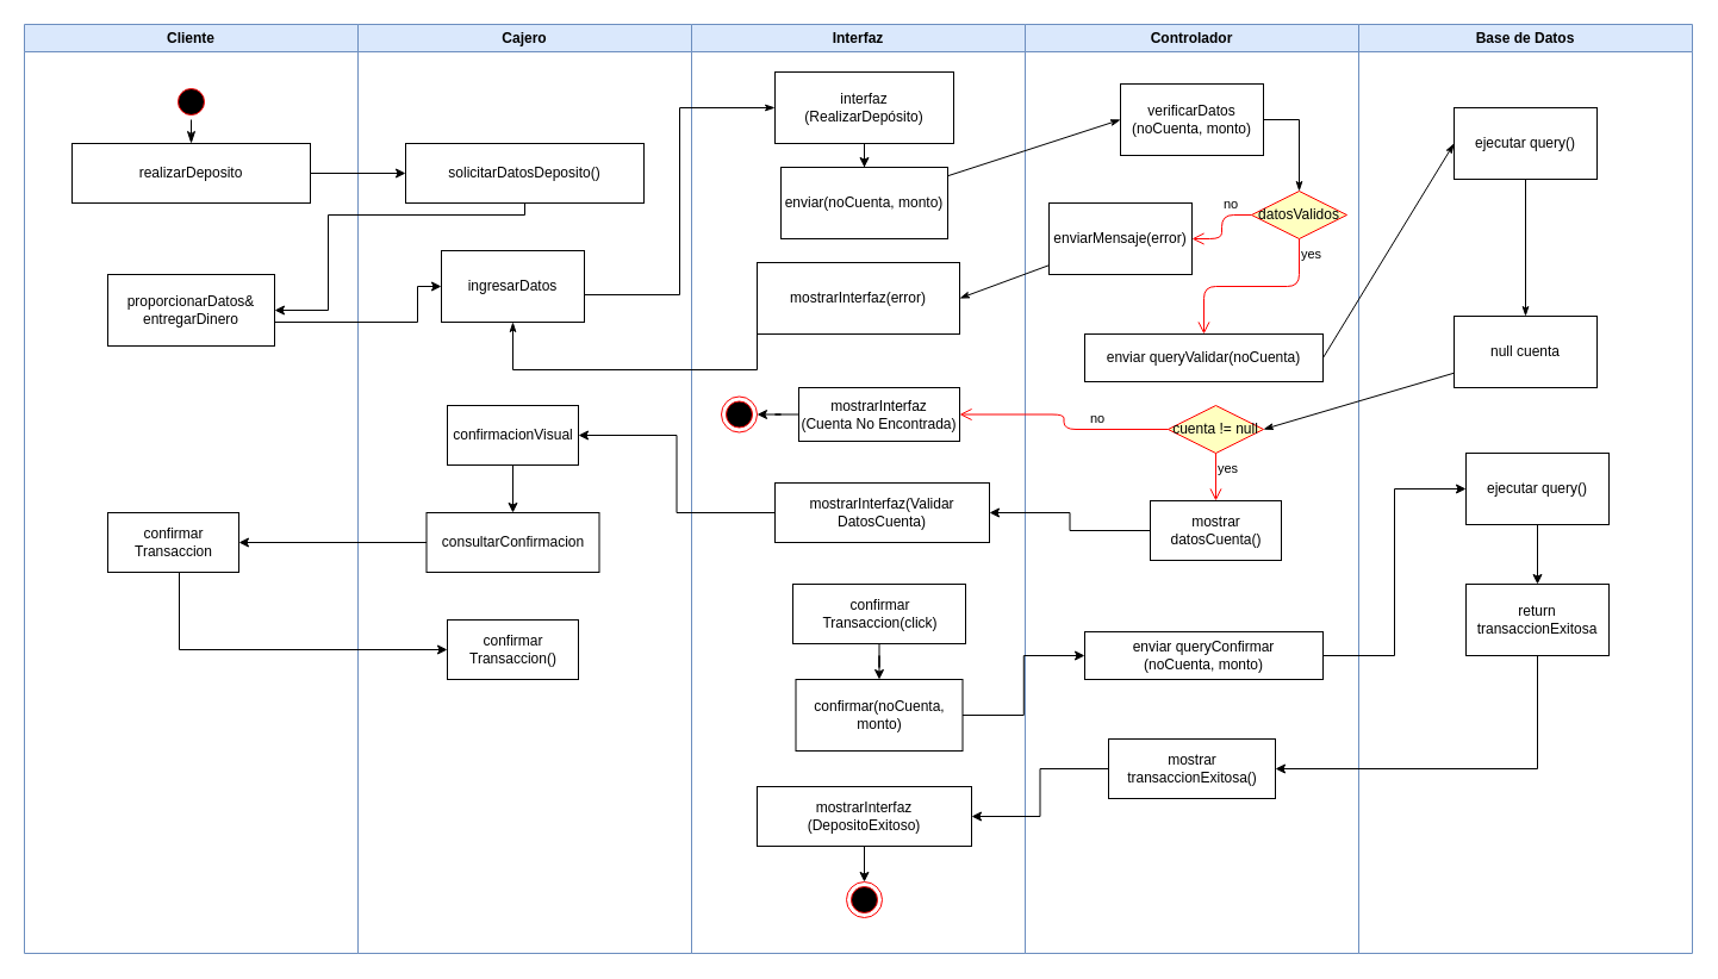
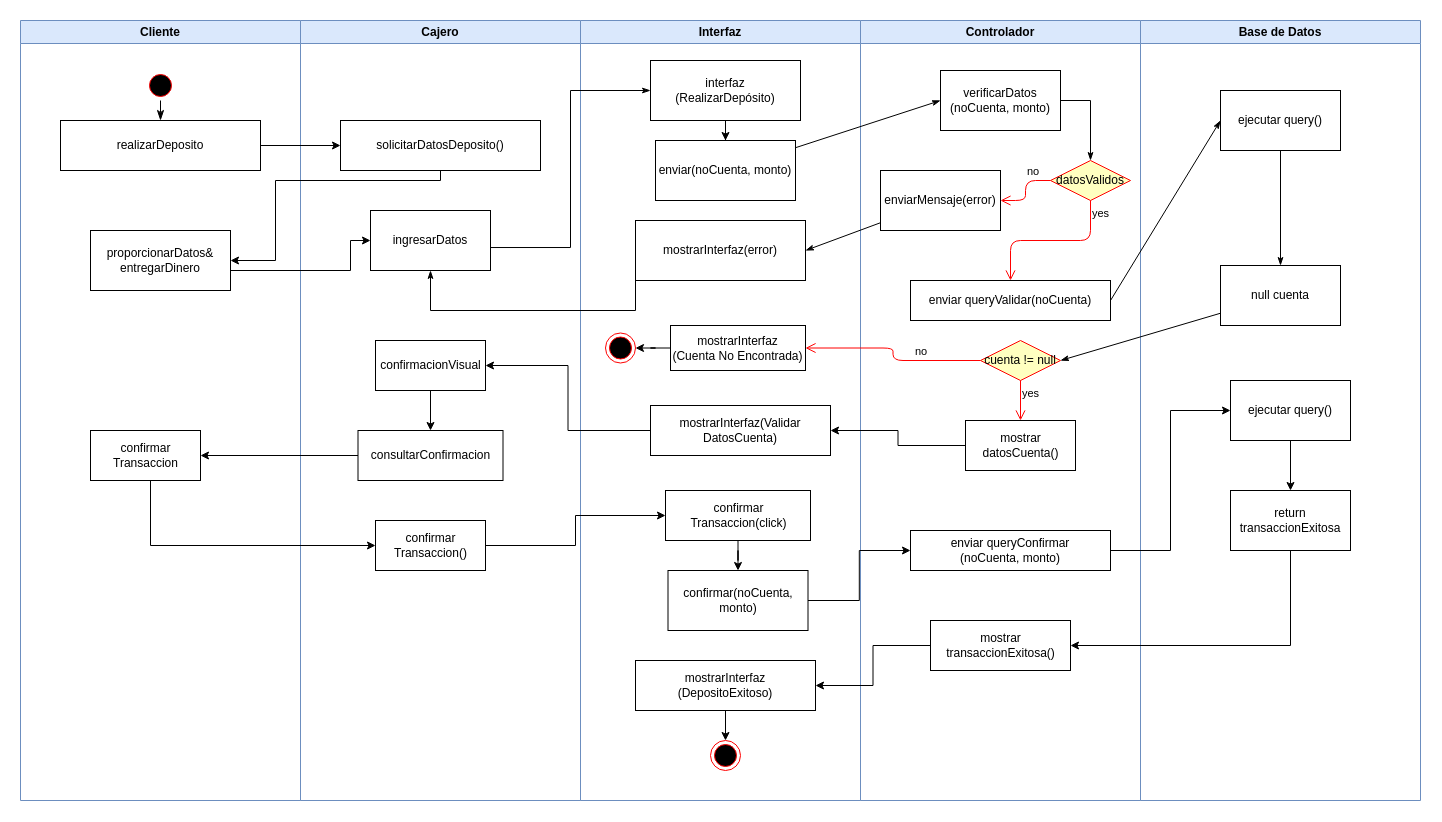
  <mxCell id="0" />
  <mxCell id="1" parent="0" />
  <mxCell id="2" value="Cajero" style="swimlane;whiteSpace=wrap;shadow=0;fillColor=#dae8fc;strokeColor=#6c8ebf;" parent="1" vertex="1"><mxGeometry x="300" y="20" width="280" height="780" as="geometry" /></mxCell>
  <mxCell id="3" value="solicitarDatosDeposito()" style="rounded=0;whiteSpace=wrap;html=1;shadow=0;" parent="2" vertex="1"><mxGeometry x="40" y="100" width="200" height="50" as="geometry" /></mxCell>
  <mxCell id="4" value="ingresarDatos" style="rounded=0;whiteSpace=wrap;html=1;shadow=0;" parent="2" vertex="1"><mxGeometry x="70" y="190" width="120" height="60" as="geometry" /></mxCell>
  <mxCell id="5" style="edgeStyle=orthogonalEdgeStyle;rounded=0;orthogonalLoop=1;jettySize=auto;html=1;entryX=0.5;entryY=0;entryDx=0;entryDy=0;" parent="2" source="6" target="7" edge="1"><mxGeometry relative="1" as="geometry" /></mxCell>
  <mxCell id="6" value="confirmacionVisual" style="html=1;" parent="2" vertex="1"><mxGeometry x="75" y="320" width="110" height="50" as="geometry" /></mxCell>
  <mxCell id="7" value="consultarConfirmacion" style="html=1;" parent="2" vertex="1"><mxGeometry x="57.5" y="410" width="145" height="50" as="geometry" /></mxCell>
  <mxCell id="8" value="confirmar&lt;br&gt;Transaccion()" style="html=1;" parent="2" vertex="1"><mxGeometry x="75" y="500" width="110" height="50" as="geometry" /></mxCell>
  <mxCell id="9" value="Interfaz" style="swimlane;whiteSpace=wrap;shadow=0;fillColor=#dae8fc;strokeColor=#6c8ebf;" parent="1" vertex="1"><mxGeometry x="580" y="20" width="280" height="780" as="geometry" /></mxCell>
  <mxCell id="10" value="enviar(noCuenta, monto)" style="rounded=0;whiteSpace=wrap;html=1;shadow=0;" parent="9" vertex="1"><mxGeometry x="75" y="120" width="140" height="60" as="geometry" /></mxCell>
  <mxCell id="11" value="mostrarInterfaz(error)" style="rounded=0;whiteSpace=wrap;html=1;shadow=0;glass=0;strokeColor=#000000;" parent="9" vertex="1"><mxGeometry x="55" y="200" width="170" height="60" as="geometry" /></mxCell>
  <mxCell id="12" value="mostrarInterfaz(Validar&lt;br&gt;DatosCuenta)" style="rounded=0;whiteSpace=wrap;html=1;shadow=0;glass=0;strokeColor=#000000;" parent="9" vertex="1"><mxGeometry x="70" y="385" width="180" height="50" as="geometry" /></mxCell>
  <mxCell id="13" style="edgeStyle=orthogonalEdgeStyle;rounded=0;orthogonalLoop=1;jettySize=auto;html=1;entryX=0.5;entryY=0;entryDx=0;entryDy=0;" parent="9" source="14" target="10" edge="1"><mxGeometry relative="1" as="geometry" /></mxCell>
  <mxCell id="14" value="interfaz&lt;br&gt;(RealizarDepósito)" style="rounded=0;whiteSpace=wrap;html=1;shadow=0;glass=0;strokeColor=#000000;" parent="9" vertex="1"><mxGeometry x="70" y="40" width="150" height="60" as="geometry" /></mxCell>
  <mxCell id="15" style="edgeStyle=orthogonalEdgeStyle;rounded=0;orthogonalLoop=1;jettySize=auto;html=1;entryX=1;entryY=0.5;entryDx=0;entryDy=0;" parent="9" source="16" target="17" edge="1"><mxGeometry relative="1" as="geometry" /></mxCell>
  <mxCell id="16" value="mostrarInterfaz&lt;br&gt;(Cuenta No Encontrada)" style="rounded=0;whiteSpace=wrap;html=1;shadow=0;glass=0;strokeColor=#000000;" parent="9" vertex="1"><mxGeometry x="90" y="305" width="135" height="45" as="geometry" /></mxCell>
  <mxCell id="17" value="" style="ellipse;html=1;shape=endState;fillColor=#000000;strokeColor=#ff0000;" parent="9" vertex="1"><mxGeometry x="25" y="312.5" width="30" height="30" as="geometry" /></mxCell>
  <mxCell id="18" style="edgeStyle=orthogonalEdgeStyle;rounded=0;orthogonalLoop=1;jettySize=auto;html=1;entryX=0.5;entryY=0;entryDx=0;entryDy=0;" parent="9" source="19" target="20" edge="1"><mxGeometry relative="1" as="geometry" /></mxCell>
  <mxCell id="19" value="confirmar&lt;br&gt;Transaccion(click)" style="html=1;" parent="9" vertex="1"><mxGeometry x="85" y="470" width="145" height="50" as="geometry" /></mxCell>
  <mxCell id="20" value="confirmar(noCuenta, monto)" style="rounded=0;whiteSpace=wrap;html=1;shadow=0;" parent="9" vertex="1"><mxGeometry x="87.5" y="550" width="140" height="60" as="geometry" /></mxCell>
  <mxCell id="21" style="edgeStyle=orthogonalEdgeStyle;rounded=0;orthogonalLoop=1;jettySize=auto;html=1;entryX=0.5;entryY=0;entryDx=0;entryDy=0;" parent="9" source="22" target="23" edge="1"><mxGeometry relative="1" as="geometry" /></mxCell>
  <mxCell id="22" value="mostrarInterfaz&lt;br&gt;(DepositoExitoso)" style="rounded=0;whiteSpace=wrap;html=1;shadow=0;glass=0;strokeColor=#000000;" parent="9" vertex="1"><mxGeometry x="55" y="640" width="180" height="50" as="geometry" /></mxCell>
  <mxCell id="23" value="" style="ellipse;html=1;shape=endState;fillColor=#000000;strokeColor=#ff0000;" parent="9" vertex="1"><mxGeometry x="130" y="720" width="30" height="30" as="geometry" /></mxCell>
  <mxCell id="24" value="Controlador" style="swimlane;whiteSpace=wrap;shadow=0;fillColor=#dae8fc;strokeColor=#6c8ebf;" parent="1" vertex="1"><mxGeometry x="860" y="20" width="280" height="780" as="geometry" /></mxCell>
  <mxCell id="25" style="rounded=0;orthogonalLoop=1;jettySize=auto;html=1;shadow=0;endArrow=classicThin;endFill=1;entryX=0.5;entryY=0;entryDx=0;entryDy=0;exitX=1;exitY=0.5;exitDx=0;exitDy=0;" parent="24" source="26" target="28" edge="1"><mxGeometry relative="1" as="geometry"><mxPoint x="140" y="160" as="targetPoint" /><Array as="points"><mxPoint x="230" y="80" /></Array></mxGeometry></mxCell>
  <mxCell id="26" value="verificarDatos&lt;br&gt;(noCuenta, monto)" style="rounded=0;whiteSpace=wrap;html=1;shadow=0;glass=0;" parent="24" vertex="1"><mxGeometry x="80" y="50" width="120" height="60" as="geometry" /></mxCell>
  <mxCell id="27" value="enviar queryValidar(noCuenta)" style="rounded=0;whiteSpace=wrap;html=1;shadow=0;glass=0;" parent="24" vertex="1"><mxGeometry x="50" y="260" width="200" height="40" as="geometry" /></mxCell>
  <mxCell id="28" value="datosValidos" style="rhombus;whiteSpace=wrap;html=1;fillColor=#ffffc0;strokeColor=#ff0000;rounded=0;shadow=0;glass=0;" parent="24" vertex="1"><mxGeometry x="190" y="140" width="80" height="40" as="geometry" /></mxCell>
  <mxCell id="29" value="no" style="edgeStyle=orthogonalEdgeStyle;html=1;align=left;verticalAlign=bottom;endArrow=open;endSize=8;strokeColor=#ff0000;shadow=0;exitX=0;exitY=0.5;exitDx=0;exitDy=0;entryX=1;entryY=0.5;entryDx=0;entryDy=0;" parent="24" source="28" target="31" edge="1"><mxGeometry x="-0.286" relative="1" as="geometry"><mxPoint x="80" y="260" as="targetPoint" /><mxPoint as="offset" /></mxGeometry></mxCell>
  <mxCell id="30" value="yes" style="edgeStyle=orthogonalEdgeStyle;html=1;align=left;verticalAlign=top;endArrow=open;endSize=8;strokeColor=#ff0000;shadow=0;entryX=0.5;entryY=0;entryDx=0;entryDy=0;" parent="24" source="28" target="27" edge="1"><mxGeometry x="-1" relative="1" as="geometry"><mxPoint x="210" y="275" as="targetPoint" /></mxGeometry></mxCell>
  <mxCell id="31" value="enviarMensaje(error)" style="rounded=0;whiteSpace=wrap;html=1;shadow=0;glass=0;strokeColor=#000000;" parent="24" vertex="1"><mxGeometry x="20" y="150" width="120" height="60" as="geometry" /></mxCell>
  <mxCell id="32" value="cuenta != null" style="rhombus;whiteSpace=wrap;html=1;fillColor=#ffffc0;strokeColor=#ff0000;rounded=0;shadow=0;glass=0;" parent="24" vertex="1"><mxGeometry x="120" y="320" width="80" height="40" as="geometry" /></mxCell>
  <mxCell id="33" value="mostrar &lt;br&gt;datosCuenta()" style="html=1;" parent="24" vertex="1"><mxGeometry x="105" y="400" width="110" height="50" as="geometry" /></mxCell>
  <mxCell id="34" value="yes" style="edgeStyle=orthogonalEdgeStyle;html=1;align=left;verticalAlign=top;endArrow=open;endSize=8;strokeColor=#ff0000;exitX=0.5;exitY=1;exitDx=0;exitDy=0;entryX=0.5;entryY=0;entryDx=0;entryDy=0;" parent="24" source="32" target="33" edge="1"><mxGeometry x="-1" relative="1" as="geometry"><mxPoint x="160" y="410" as="targetPoint" /><mxPoint x="110" y="400" as="sourcePoint" /></mxGeometry></mxCell>
  <mxCell id="35" value="enviar queryConfirmar&lt;br&gt;(noCuenta, monto)" style="rounded=0;whiteSpace=wrap;html=1;shadow=0;glass=0;" parent="24" vertex="1"><mxGeometry x="50" y="510" width="200" height="40" as="geometry" /></mxCell>
  <mxCell id="36" value="mostrar &lt;br&gt;transaccionExitosa()" style="html=1;" parent="24" vertex="1"><mxGeometry x="70" y="600" width="140" height="50" as="geometry" /></mxCell>
  <mxCell id="37" value="Base de Datos" style="swimlane;whiteSpace=wrap;shadow=0;fillColor=#dae8fc;strokeColor=#6c8ebf;" parent="1" vertex="1"><mxGeometry x="1140" y="20" width="280" height="780" as="geometry" /></mxCell>
  <mxCell id="38" style="edgeStyle=none;rounded=0;orthogonalLoop=1;jettySize=auto;html=1;entryX=0.5;entryY=0;entryDx=0;entryDy=0;shadow=0;endArrow=classicThin;endFill=1;strokeColor=#000000;" parent="37" source="39" target="40" edge="1"><mxGeometry relative="1" as="geometry" /></mxCell>
  <mxCell id="39" value="ejecutar query()" style="rounded=0;whiteSpace=wrap;html=1;shadow=0;glass=0;" parent="37" vertex="1"><mxGeometry x="80" y="70" width="120" height="60" as="geometry" /></mxCell>
  <mxCell id="40" value="null cuenta" style="rounded=0;whiteSpace=wrap;html=1;shadow=0;glass=0;" parent="37" vertex="1"><mxGeometry x="80" y="245" width="120" height="60" as="geometry" /></mxCell>
  <mxCell id="41" style="edgeStyle=orthogonalEdgeStyle;rounded=0;orthogonalLoop=1;jettySize=auto;html=1;entryX=0.5;entryY=0;entryDx=0;entryDy=0;" parent="37" source="42" target="43" edge="1"><mxGeometry relative="1" as="geometry" /></mxCell>
  <mxCell id="42" value="ejecutar query()" style="rounded=0;whiteSpace=wrap;html=1;shadow=0;glass=0;" parent="37" vertex="1"><mxGeometry x="90" y="360" width="120" height="60" as="geometry" /></mxCell>
  <mxCell id="43" value="return transaccionExitosa" style="rounded=0;whiteSpace=wrap;html=1;shadow=0;glass=0;" parent="37" vertex="1"><mxGeometry x="90" y="470" width="120" height="60" as="geometry" /></mxCell>
  <mxCell id="44" value="" style="endArrow=classicThin;html=1;exitX=1;exitY=0.617;exitDx=0;exitDy=0;exitPerimeter=0;entryX=0;entryY=0.5;entryDx=0;entryDy=0;endFill=1;shadow=0;edgeStyle=elbowEdgeStyle;rounded=0;" parent="1" source="4" target="14" edge="1"><mxGeometry width="50" height="50" relative="1" as="geometry"><mxPoint x="620" y="320" as="sourcePoint" /><mxPoint x="670" y="270" as="targetPoint" /></mxGeometry></mxCell>
  <mxCell id="45" style="rounded=0;orthogonalLoop=1;jettySize=auto;html=1;entryX=0;entryY=0.5;entryDx=0;entryDy=0;endArrow=classicThin;endFill=1;strokeColor=#000000;shadow=0;" parent="1" source="10" target="26" edge="1"><mxGeometry relative="1" as="geometry" /></mxCell>
  <mxCell id="46" style="rounded=0;orthogonalLoop=1;jettySize=auto;html=1;entryX=0;entryY=0.5;entryDx=0;entryDy=0;shadow=0;endArrow=classicThin;endFill=1;strokeColor=#000000;exitX=1;exitY=0.5;exitDx=0;exitDy=0;" parent="1" source="27" target="39" edge="1"><mxGeometry relative="1" as="geometry" /></mxCell>
  <mxCell id="47" style="rounded=0;orthogonalLoop=1;jettySize=auto;html=1;entryX=1;entryY=0.5;entryDx=0;entryDy=0;shadow=0;endArrow=classicThin;endFill=1;strokeColor=#000000;" parent="1" source="31" target="11" edge="1"><mxGeometry relative="1" as="geometry" /></mxCell>
  <mxCell id="48" style="rounded=0;orthogonalLoop=1;jettySize=auto;html=1;entryX=1;entryY=0.5;entryDx=0;entryDy=0;shadow=0;endArrow=classicThin;endFill=1;strokeColor=#000000;" parent="1" source="40" target="32" edge="1"><mxGeometry relative="1" as="geometry"><mxPoint x="1050" y="360" as="targetPoint" /></mxGeometry></mxCell>
  <mxCell id="49" style="edgeStyle=elbowEdgeStyle;rounded=0;orthogonalLoop=1;jettySize=auto;html=1;entryX=0.5;entryY=1;entryDx=0;entryDy=0;shadow=0;endArrow=classicThin;endFill=1;strokeColor=#000000;exitX=0;exitY=0.5;exitDx=0;exitDy=0;" parent="1" source="11" target="4" edge="1"><mxGeometry relative="1" as="geometry"><Array as="points"><mxPoint x="430" y="310" /></Array></mxGeometry></mxCell>
  <mxCell id="50" value="Cliente" style="swimlane;whiteSpace=wrap;shadow=0;fillColor=#dae8fc;strokeColor=#6c8ebf;" parent="1" vertex="1"><mxGeometry x="20" y="20" width="280" height="780" as="geometry" /></mxCell>
  <mxCell id="51" value="" style="ellipse;html=1;shape=startState;fillColor=#000000;strokeColor=#ff0000;rounded=1;shadow=0;" parent="50" vertex="1"><mxGeometry x="125" y="50" width="30" height="30" as="geometry" /></mxCell>
  <mxCell id="52" value="" style="edgeStyle=orthogonalEdgeStyle;html=1;verticalAlign=bottom;endArrow=classicThin;endSize=8;entryX=0.5;entryY=0;entryDx=0;entryDy=0;endFill=1;shadow=0;" parent="50" source="51" target="53" edge="1"><mxGeometry relative="1" as="geometry"><mxPoint x="140" y="120" as="targetPoint" /></mxGeometry></mxCell>
  <mxCell id="53" value="realizarDeposito" style="rounded=0;whiteSpace=wrap;html=1;shadow=0;" parent="50" vertex="1"><mxGeometry x="40" y="100" width="200" height="50" as="geometry" /></mxCell>
  <mxCell id="54" value="proporcionarDatos&amp;amp;&lt;br&gt;entregarDinero" style="rounded=0;whiteSpace=wrap;html=1;shadow=0;" parent="50" vertex="1"><mxGeometry x="70" y="210" width="140" height="60" as="geometry" /></mxCell>
  <mxCell id="55" value="confirmar&lt;br&gt;Transaccion" style="html=1;" parent="50" vertex="1"><mxGeometry x="70" y="410" width="110" height="50" as="geometry" /></mxCell>
  <mxCell id="56" style="edgeStyle=orthogonalEdgeStyle;rounded=0;orthogonalLoop=1;jettySize=auto;html=1;entryX=0;entryY=0.5;entryDx=0;entryDy=0;" parent="1" source="53" target="3" edge="1"><mxGeometry relative="1" as="geometry" /></mxCell>
  <mxCell id="57" style="edgeStyle=orthogonalEdgeStyle;rounded=0;orthogonalLoop=1;jettySize=auto;html=1;entryX=1;entryY=0.5;entryDx=0;entryDy=0;" parent="1" source="3" target="54" edge="1"><mxGeometry relative="1" as="geometry"><Array as="points"><mxPoint x="440" y="180" /><mxPoint x="275" y="180" /><mxPoint x="275" y="260" /></Array></mxGeometry></mxCell>
  <mxCell id="58" style="edgeStyle=orthogonalEdgeStyle;rounded=0;orthogonalLoop=1;jettySize=auto;html=1;entryX=0;entryY=0.5;entryDx=0;entryDy=0;" parent="1" source="54" target="4" edge="1"><mxGeometry relative="1" as="geometry"><Array as="points"><mxPoint x="350" y="270" /><mxPoint x="350" y="240" /></Array></mxGeometry></mxCell>
  <mxCell id="59" value="no" style="edgeStyle=orthogonalEdgeStyle;html=1;align=left;verticalAlign=bottom;endArrow=open;endSize=8;strokeColor=#ff0000;shadow=0;exitX=0;exitY=0.5;exitDx=0;exitDy=0;" parent="1" source="32" target="16" edge="1"><mxGeometry x="-0.286" relative="1" as="geometry"><mxPoint x="930" y="360" as="targetPoint" /><mxPoint as="offset" /></mxGeometry></mxCell>
  <mxCell id="60" style="edgeStyle=orthogonalEdgeStyle;rounded=0;orthogonalLoop=1;jettySize=auto;html=1;entryX=1;entryY=0.5;entryDx=0;entryDy=0;" parent="1" source="33" target="12" edge="1"><mxGeometry relative="1" as="geometry" /></mxCell>
  <mxCell id="61" style="edgeStyle=orthogonalEdgeStyle;rounded=0;orthogonalLoop=1;jettySize=auto;html=1;entryX=1;entryY=0.5;entryDx=0;entryDy=0;" parent="1" source="12" target="6" edge="1"><mxGeometry relative="1" as="geometry" /></mxCell>
  <mxCell id="62" style="edgeStyle=orthogonalEdgeStyle;rounded=0;orthogonalLoop=1;jettySize=auto;html=1;entryX=1;entryY=0.5;entryDx=0;entryDy=0;" parent="1" source="7" target="55" edge="1"><mxGeometry relative="1" as="geometry" /></mxCell>
  <mxCell id="63" style="edgeStyle=orthogonalEdgeStyle;rounded=0;orthogonalLoop=1;jettySize=auto;html=1;entryX=0;entryY=0.5;entryDx=0;entryDy=0;" parent="1" source="55" target="8" edge="1"><mxGeometry relative="1" as="geometry"><Array as="points"><mxPoint x="150" y="545" /></Array></mxGeometry></mxCell>
+ <mxCell id="64" style="edgeStyle=orthogonalEdgeStyle;rounded=0;orthogonalLoop=1;jettySize=auto;html=1;entryX=0;entryY=0.5;entryDx=0;entryDy=0;" parent="1" source="8" target="19" edge="1"><mxGeometry relative="1" as="geometry" /></mxCell>
  <mxCell id="65" style="edgeStyle=orthogonalEdgeStyle;rounded=0;orthogonalLoop=1;jettySize=auto;html=1;entryX=0;entryY=0.5;entryDx=0;entryDy=0;" parent="1" source="20" target="35" edge="1"><mxGeometry relative="1" as="geometry" /></mxCell>
  <mxCell id="66" style="edgeStyle=orthogonalEdgeStyle;rounded=0;orthogonalLoop=1;jettySize=auto;html=1;entryX=0;entryY=0.5;entryDx=0;entryDy=0;" parent="1" source="35" target="42" edge="1"><mxGeometry relative="1" as="geometry" /></mxCell>
  <mxCell id="67" style="edgeStyle=orthogonalEdgeStyle;rounded=0;orthogonalLoop=1;jettySize=auto;html=1;entryX=1;entryY=0.5;entryDx=0;entryDy=0;" parent="1" source="43" target="36" edge="1"><mxGeometry relative="1" as="geometry"><Array as="points"><mxPoint x="1290" y="645" /></Array></mxGeometry></mxCell>
  <mxCell id="68" style="edgeStyle=orthogonalEdgeStyle;rounded=0;orthogonalLoop=1;jettySize=auto;html=1;entryX=1;entryY=0.5;entryDx=0;entryDy=0;" parent="1" source="36" target="22" edge="1"><mxGeometry relative="1" as="geometry" /></mxCell>
